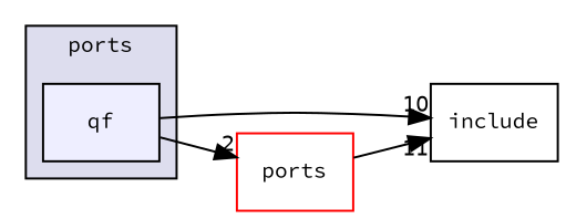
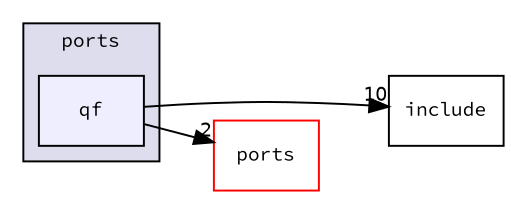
  digraph {
    compound=true
    fontname="Source Code Pro"
    rankdir=LR
    node [fontname="Source Code Pro" fontsize=10 shape=box style=filled]
    edge [fontname="Source Code Pro" labeldistance=1.5 labelfontname=Helvetica labelfontsize=10]
    n1 [fillcolor="#eeeeff" label=qf pencolor=black]
    n2 [label=include style=""]
    n3 [color=red fillcolor=white label=ports]
    subgraph cluster_1 {
      bgcolor="#ddddee"
      fontsize=10
      label=ports
      pencolor=black
      n1
    }
    n1 -> n2 [headlabel=10]
    n1 -> n3 [headlabel=2]
-   n3 -> n2 [headlabel=11]
  }
